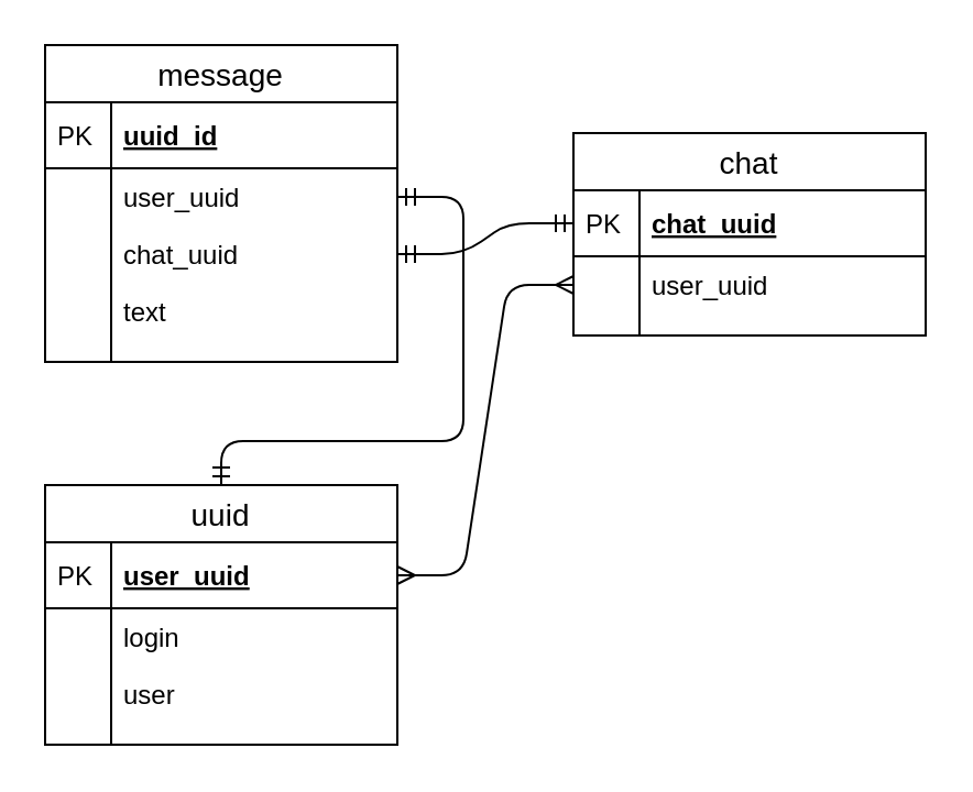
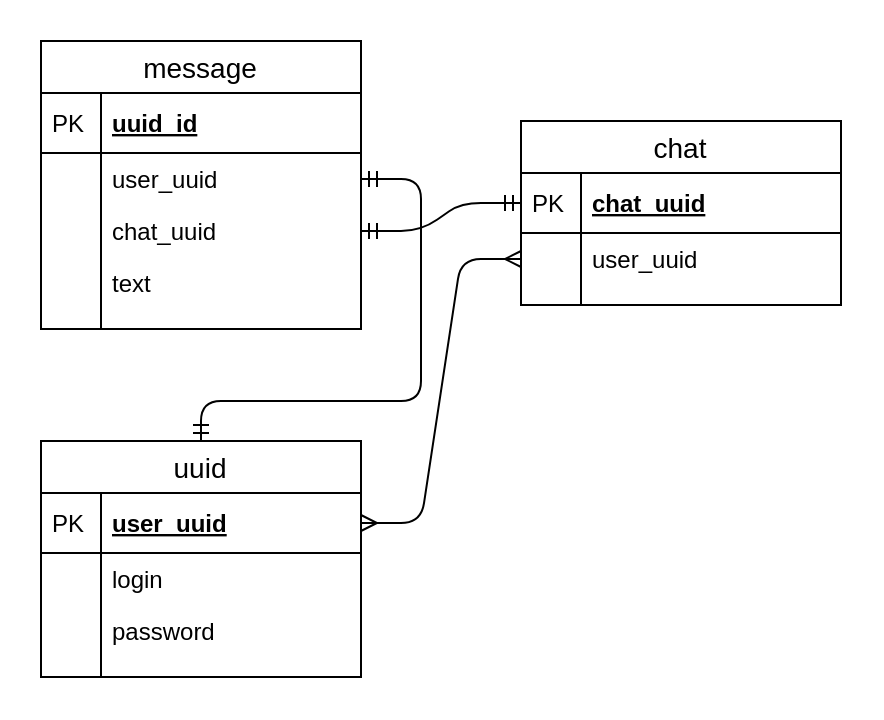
  <mxCell id="0" />
  <mxCell id="1" parent="0" />
  <mxCell id="2" value="message" style="swimlane;fontStyle=0;childLayout=stackLayout;horizontal=1;startSize=26;horizontalStack=0;resizeParent=1;resizeParentMax=0;resizeLast=0;collapsible=1;marginBottom=0;align=center;fontSize=14;" vertex="1" parent="1"><mxGeometry x="20" y="20" width="160" height="144" as="geometry" /></mxCell>
  <mxCell id="3" value="uuid_id" style="shape=partialRectangle;top=0;left=0;right=0;bottom=1;align=left;verticalAlign=middle;fillColor=none;spacingLeft=34;spacingRight=4;overflow=hidden;rotatable=0;points=[[0,0.5],[1,0.5]];portConstraint=eastwest;dropTarget=0;fontStyle=5;fontSize=12;" vertex="1" parent="2"><mxGeometry y="26" width="160" height="30" as="geometry" /></mxCell>
  <mxCell id="4" value="PK" style="shape=partialRectangle;top=0;left=0;bottom=0;fillColor=none;align=left;verticalAlign=middle;spacingLeft=4;spacingRight=4;overflow=hidden;rotatable=0;points=[];portConstraint=eastwest;part=1;fontSize=12;" vertex="1" connectable="0" parent="3"><mxGeometry width="30" height="30" as="geometry" /></mxCell>
  <mxCell id="5" value="user_uuid" style="shape=partialRectangle;top=0;left=0;right=0;bottom=0;align=left;verticalAlign=top;fillColor=none;spacingLeft=34;spacingRight=4;overflow=hidden;rotatable=0;points=[[0,0.5],[1,0.5]];portConstraint=eastwest;dropTarget=0;fontSize=12;" vertex="1" parent="2"><mxGeometry y="56" width="160" height="26" as="geometry" /></mxCell>
  <mxCell id="6" value="" style="shape=partialRectangle;top=0;left=0;bottom=0;fillColor=none;align=left;verticalAlign=top;spacingLeft=4;spacingRight=4;overflow=hidden;rotatable=0;points=[];portConstraint=eastwest;part=1;fontSize=12;" vertex="1" connectable="0" parent="5"><mxGeometry width="30" height="26" as="geometry" /></mxCell>
  <mxCell id="7" value="chat_uuid" style="shape=partialRectangle;top=0;left=0;right=0;bottom=0;align=left;verticalAlign=top;fillColor=none;spacingLeft=34;spacingRight=4;overflow=hidden;rotatable=0;points=[[0,0.5],[1,0.5]];portConstraint=eastwest;dropTarget=0;fontSize=12;" vertex="1" parent="2"><mxGeometry y="82" width="160" height="26" as="geometry" /></mxCell>
  <mxCell id="8" value="" style="shape=partialRectangle;top=0;left=0;bottom=0;fillColor=none;align=left;verticalAlign=top;spacingLeft=4;spacingRight=4;overflow=hidden;rotatable=0;points=[];portConstraint=eastwest;part=1;fontSize=12;" vertex="1" connectable="0" parent="7"><mxGeometry width="30" height="26" as="geometry" /></mxCell>
  <mxCell id="9" value="text" style="shape=partialRectangle;top=0;left=0;right=0;bottom=0;align=left;verticalAlign=top;fillColor=none;spacingLeft=34;spacingRight=4;overflow=hidden;rotatable=0;points=[[0,0.5],[1,0.5]];portConstraint=eastwest;dropTarget=0;fontSize=12;" vertex="1" parent="2"><mxGeometry y="108" width="160" height="26" as="geometry" /></mxCell>
  <mxCell id="10" value="" style="shape=partialRectangle;top=0;left=0;bottom=0;fillColor=none;align=left;verticalAlign=top;spacingLeft=4;spacingRight=4;overflow=hidden;rotatable=0;points=[];portConstraint=eastwest;part=1;fontSize=12;" vertex="1" connectable="0" parent="9"><mxGeometry width="30" height="26" as="geometry" /></mxCell>
  <mxCell id="11" value="" style="shape=partialRectangle;top=0;left=0;right=0;bottom=0;align=left;verticalAlign=top;fillColor=none;spacingLeft=34;spacingRight=4;overflow=hidden;rotatable=0;points=[[0,0.5],[1,0.5]];portConstraint=eastwest;dropTarget=0;fontSize=12;" vertex="1" parent="2"><mxGeometry y="134" width="160" height="10" as="geometry" /></mxCell>
  <mxCell id="12" value="" style="shape=partialRectangle;top=0;left=0;bottom=0;fillColor=none;align=left;verticalAlign=top;spacingLeft=4;spacingRight=4;overflow=hidden;rotatable=0;points=[];portConstraint=eastwest;part=1;fontSize=12;" vertex="1" connectable="0" parent="11"><mxGeometry width="30" height="10" as="geometry" /></mxCell>
  <mxCell id="13" value="uuid" style="swimlane;fontStyle=0;childLayout=stackLayout;horizontal=1;startSize=26;horizontalStack=0;resizeParent=1;resizeParentMax=0;resizeLast=0;collapsible=1;marginBottom=0;align=center;fontSize=14;" vertex="1" parent="1"><mxGeometry x="20" y="220" width="160" height="118" as="geometry" /></mxCell>
  <mxCell id="14" value="user_uuid" style="shape=partialRectangle;top=0;left=0;right=0;bottom=1;align=left;verticalAlign=middle;fillColor=none;spacingLeft=34;spacingRight=4;overflow=hidden;rotatable=0;points=[[0,0.5],[1,0.5]];portConstraint=eastwest;dropTarget=0;fontStyle=5;fontSize=12;" vertex="1" parent="13"><mxGeometry y="26" width="160" height="30" as="geometry" /></mxCell>
  <mxCell id="15" value="PK" style="shape=partialRectangle;top=0;left=0;bottom=0;fillColor=none;align=left;verticalAlign=middle;spacingLeft=4;spacingRight=4;overflow=hidden;rotatable=0;points=[];portConstraint=eastwest;part=1;fontSize=12;" vertex="1" connectable="0" parent="14"><mxGeometry width="30" height="30" as="geometry" /></mxCell>
  <mxCell id="16" value="login" style="shape=partialRectangle;top=0;left=0;right=0;bottom=0;align=left;verticalAlign=top;fillColor=none;spacingLeft=34;spacingRight=4;overflow=hidden;rotatable=0;points=[[0,0.5],[1,0.5]];portConstraint=eastwest;dropTarget=0;fontSize=12;" vertex="1" parent="13"><mxGeometry y="56" width="160" height="26" as="geometry" /></mxCell>
  <mxCell id="17" value="" style="shape=partialRectangle;top=0;left=0;bottom=0;fillColor=none;align=left;verticalAlign=top;spacingLeft=4;spacingRight=4;overflow=hidden;rotatable=0;points=[];portConstraint=eastwest;part=1;fontSize=12;" vertex="1" connectable="0" parent="16"><mxGeometry width="30" height="26" as="geometry" /></mxCell>
- <mxCell id="18" value="user" style="shape=partialRectangle;top=0;left=0;right=0;bottom=0;align=left;verticalAlign=top;fillColor=none;spacingLeft=34;spacingRight=4;overflow=hidden;rotatable=0;points=[[0,0.5],[1,0.5]];portConstraint=eastwest;dropTarget=0;fontSize=12;" vertex="1" parent="13"><mxGeometry y="82" width="160" height="26" as="geometry" /></mxCell>
+ <mxCell id="18" value="password" style="shape=partialRectangle;top=0;left=0;right=0;bottom=0;align=left;verticalAlign=top;fillColor=none;spacingLeft=34;spacingRight=4;overflow=hidden;rotatable=0;points=[[0,0.5],[1,0.5]];portConstraint=eastwest;dropTarget=0;fontSize=12;" vertex="1" parent="13"><mxGeometry y="82" width="160" height="26" as="geometry" /></mxCell>
  <mxCell id="19" value="" style="shape=partialRectangle;top=0;left=0;bottom=0;fillColor=none;align=left;verticalAlign=top;spacingLeft=4;spacingRight=4;overflow=hidden;rotatable=0;points=[];portConstraint=eastwest;part=1;fontSize=12;" vertex="1" connectable="0" parent="18"><mxGeometry width="30" height="26" as="geometry" /></mxCell>
  <mxCell id="20" value="" style="shape=partialRectangle;top=0;left=0;right=0;bottom=0;align=left;verticalAlign=top;fillColor=none;spacingLeft=34;spacingRight=4;overflow=hidden;rotatable=0;points=[[0,0.5],[1,0.5]];portConstraint=eastwest;dropTarget=0;fontSize=12;" vertex="1" parent="13"><mxGeometry y="108" width="160" height="10" as="geometry" /></mxCell>
  <mxCell id="21" value="" style="shape=partialRectangle;top=0;left=0;bottom=0;fillColor=none;align=left;verticalAlign=top;spacingLeft=4;spacingRight=4;overflow=hidden;rotatable=0;points=[];portConstraint=eastwest;part=1;fontSize=12;" vertex="1" connectable="0" parent="20"><mxGeometry width="30" height="10" as="geometry" /></mxCell>
  <mxCell id="22" value="" style="edgeStyle=entityRelationEdgeStyle;fontSize=12;html=1;endArrow=ERmany;startArrow=ERmany;exitX=1;exitY=0.5;exitDx=0;exitDy=0;entryX=0;entryY=0.5;entryDx=0;entryDy=0;" edge="1" parent="1" source="14" target="28"><mxGeometry width="100" height="100" relative="1" as="geometry"><mxPoint x="220" y="330" as="sourcePoint" /><mxPoint x="380" y="370" as="targetPoint" /></mxGeometry></mxCell>
  <mxCell id="23" value="" style="edgeStyle=entityRelationEdgeStyle;fontSize=12;html=1;endArrow=ERmandOne;startArrow=ERmandOne;strokeColor=#000000;exitX=1;exitY=0.5;exitDx=0;exitDy=0;entryX=0;entryY=0.5;entryDx=0;entryDy=0;" edge="1" parent="1" source="7" target="26"><mxGeometry width="100" height="100" relative="1" as="geometry"><mxPoint x="110" y="280" as="sourcePoint" /><mxPoint x="210" y="180" as="targetPoint" /></mxGeometry></mxCell>
  <mxCell id="24" value="" style="edgeStyle=orthogonalEdgeStyle;fontSize=12;html=1;endArrow=ERmandOne;startArrow=ERmandOne;strokeColor=#000000;exitX=1;exitY=0.5;exitDx=0;exitDy=0;entryX=0.5;entryY=0;entryDx=0;entryDy=0;" edge="1" parent="1" source="5" target="13"><mxGeometry width="100" height="100" relative="1" as="geometry"><mxPoint x="190" y="125" as="sourcePoint" /><mxPoint x="350" y="111" as="targetPoint" /><Array as="points"><mxPoint x="210" y="89" /><mxPoint x="210" y="200" /><mxPoint x="100" y="200" /></Array></mxGeometry></mxCell>
  <mxCell id="25" value="chat" style="swimlane;fontStyle=0;childLayout=stackLayout;horizontal=1;startSize=26;horizontalStack=0;resizeParent=1;resizeParentMax=0;resizeLast=0;collapsible=1;marginBottom=0;align=center;fontSize=14;" vertex="1" parent="1"><mxGeometry x="260" y="60" width="160" height="92" as="geometry" /></mxCell>
  <mxCell id="26" value="chat_uuid" style="shape=partialRectangle;top=0;left=0;right=0;bottom=1;align=left;verticalAlign=middle;fillColor=none;spacingLeft=34;spacingRight=4;overflow=hidden;rotatable=0;points=[[0,0.5],[1,0.5]];portConstraint=eastwest;dropTarget=0;fontStyle=5;fontSize=12;" vertex="1" parent="25"><mxGeometry y="26" width="160" height="30" as="geometry" /></mxCell>
  <mxCell id="27" value="PK" style="shape=partialRectangle;top=0;left=0;bottom=0;fillColor=none;align=left;verticalAlign=middle;spacingLeft=4;spacingRight=4;overflow=hidden;rotatable=0;points=[];portConstraint=eastwest;part=1;fontSize=12;" vertex="1" connectable="0" parent="26"><mxGeometry width="30" height="30" as="geometry" /></mxCell>
  <mxCell id="28" value="user_uuid" style="shape=partialRectangle;top=0;left=0;right=0;bottom=0;align=left;verticalAlign=top;fillColor=none;spacingLeft=34;spacingRight=4;overflow=hidden;rotatable=0;points=[[0,0.5],[1,0.5]];portConstraint=eastwest;dropTarget=0;fontSize=12;" vertex="1" parent="25"><mxGeometry y="56" width="160" height="26" as="geometry" /></mxCell>
  <mxCell id="29" value="" style="shape=partialRectangle;top=0;left=0;bottom=0;fillColor=none;align=left;verticalAlign=top;spacingLeft=4;spacingRight=4;overflow=hidden;rotatable=0;points=[];portConstraint=eastwest;part=1;fontSize=12;" vertex="1" connectable="0" parent="28"><mxGeometry width="30" height="26" as="geometry" /></mxCell>
  <mxCell id="30" value="" style="shape=partialRectangle;top=0;left=0;right=0;bottom=0;align=left;verticalAlign=top;fillColor=none;spacingLeft=34;spacingRight=4;overflow=hidden;rotatable=0;points=[[0,0.5],[1,0.5]];portConstraint=eastwest;dropTarget=0;fontSize=12;" vertex="1" parent="25"><mxGeometry y="82" width="160" height="10" as="geometry" /></mxCell>
  <mxCell id="31" value="" style="shape=partialRectangle;top=0;left=0;bottom=0;fillColor=none;align=left;verticalAlign=top;spacingLeft=4;spacingRight=4;overflow=hidden;rotatable=0;points=[];portConstraint=eastwest;part=1;fontSize=12;" vertex="1" connectable="0" parent="30"><mxGeometry width="30" height="10" as="geometry" /></mxCell>
